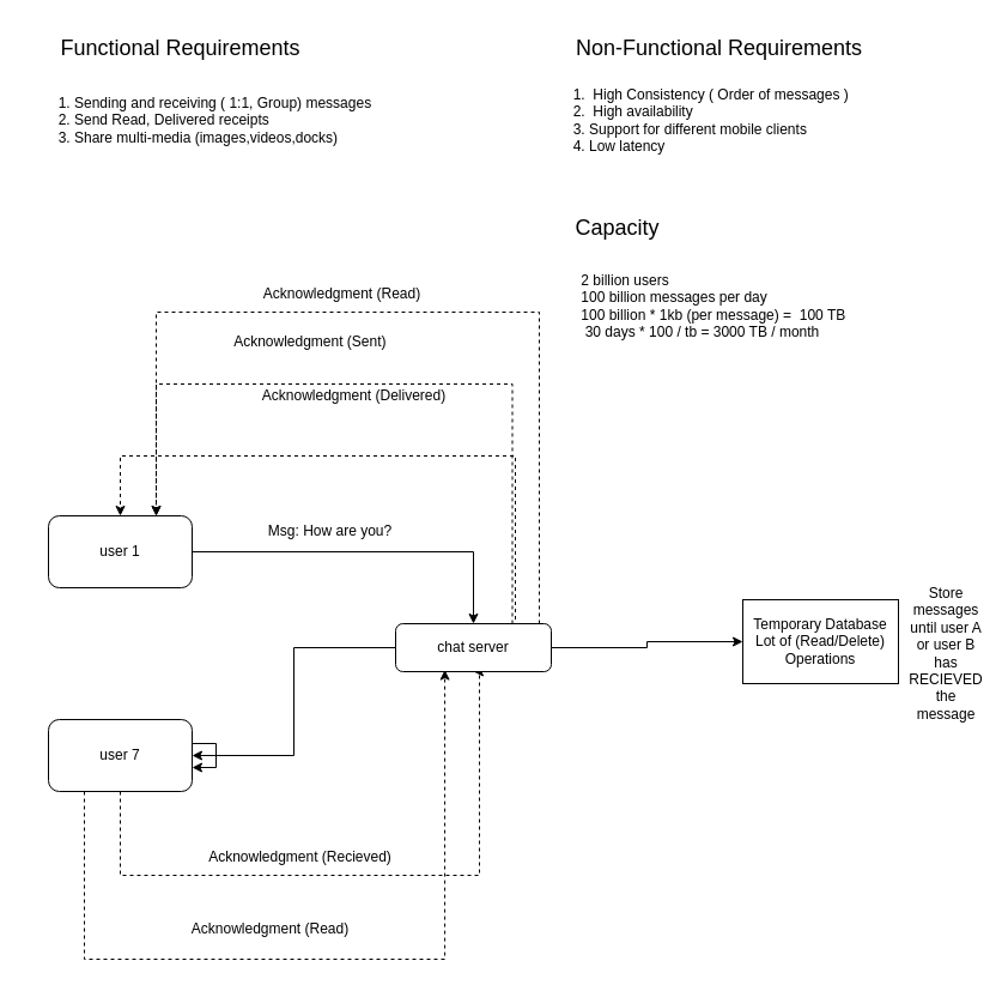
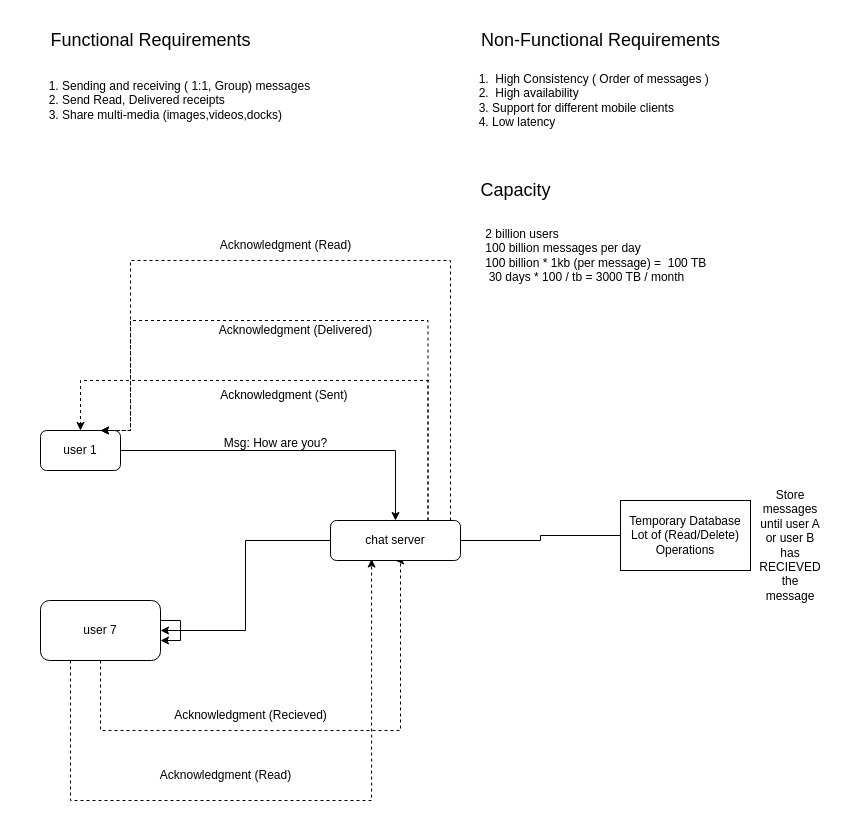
  <mxCell id="0" />
  <mxCell id="1" parent="0" />
  <mxCell id="2" value="&lt;font style=&quot;font-size: 18px;&quot;&gt;Functional Requirements&lt;/font&gt;" style="text;html=1;align=center;verticalAlign=middle;resizable=0;points=[];autosize=1;strokeColor=none;fillColor=none;" vertex="1" parent="1"><mxGeometry x="40" y="20" width="220" height="40" as="geometry" /></mxCell>
  <mxCell id="3" value="&lt;font style=&quot;font-size: 18px;&quot;&gt;Non-Functional Requirements&lt;/font&gt;" style="text;html=1;align=center;verticalAlign=middle;resizable=0;points=[];autosize=1;strokeColor=none;fillColor=none;" vertex="1" parent="1"><mxGeometry x="470" y="20" width="260" height="40" as="geometry" /></mxCell>
  <mxCell id="4" value="&lt;ol&gt;&lt;li&gt;Sending and receiving ( 1:1, Group) messages&lt;/li&gt;&lt;li&gt;Send Read, Delivered receipts&amp;nbsp;&lt;/li&gt;&lt;li style=&quot;&quot;&gt;Share multi-media (images,videos,docks)&lt;/li&gt;&lt;/ol&gt;" style="text;html=1;align=left;verticalAlign=middle;resizable=0;points=[];autosize=1;strokeColor=none;fillColor=none;" vertex="1" parent="1"><mxGeometry x="20" y="60" width="310" height="80" as="geometry" /></mxCell>
  <mxCell id="5" value="&lt;ol&gt;&lt;li&gt;&amp;nbsp;High Consistency ( Order of messages )&amp;nbsp;&lt;/li&gt;&lt;li&gt;&amp;nbsp;High availability&lt;/li&gt;&lt;li&gt;Support for different mobile clients&lt;/li&gt;&lt;li&gt;Low latency&lt;/li&gt;&lt;/ol&gt;" style="text;html=1;align=left;verticalAlign=middle;resizable=0;points=[];autosize=1;strokeColor=none;fillColor=none;" vertex="1" parent="1"><mxGeometry x="450" y="50" width="280" height="100" as="geometry" /></mxCell>
  <mxCell id="6" value="&lt;font style=&quot;font-size: 18px;&quot;&gt;Capacity&lt;/font&gt;" style="text;html=1;align=center;verticalAlign=middle;resizable=0;points=[];autosize=1;strokeColor=none;fillColor=none;" vertex="1" parent="1"><mxGeometry x="470" y="170" width="90" height="40" as="geometry" /></mxCell>
  <mxCell id="7" value="&amp;nbsp; &amp;nbsp; &amp;nbsp; &amp;nbsp; &amp;nbsp; 2 billion users&lt;br&gt;&amp;nbsp; &amp;nbsp; &amp;nbsp; &amp;nbsp; &amp;nbsp; 100 billion messages per day&lt;br&gt;&amp;nbsp; &amp;nbsp; &amp;nbsp; &amp;nbsp; &amp;nbsp; 100 billion * 1kb (per message) =&amp;nbsp; 100 TB&lt;br&gt;&amp;nbsp; &amp;nbsp; &amp;nbsp; &amp;nbsp; &amp;nbsp; &amp;nbsp;30 days * 100 / tb = 3000 TB / month&amp;nbsp;" style="text;html=1;align=left;verticalAlign=middle;resizable=0;points=[];autosize=1;strokeColor=none;fillColor=none;" vertex="1" parent="1"><mxGeometry x="450" y="220" width="280" height="70" as="geometry" /></mxCell>
  <mxCell id="8" style="edgeStyle=orthogonalEdgeStyle;rounded=0;orthogonalLoop=1;jettySize=auto;html=1;" edge="1" parent="1" source="9" target="17"><mxGeometry relative="1" as="geometry" /></mxCell>
- <mxCell id="9" value="user 1" style="rounded=1;whiteSpace=wrap;html=1;" vertex="1" parent="1"><mxGeometry x="40" y="430" width="120" height="60" as="geometry" /></mxCell>
+ <mxCell id="9" value="user 1" style="rounded=1;whiteSpace=wrap;html=1;" vertex="1" parent="1"><mxGeometry x="40" y="430" width="80" height="40" as="geometry" /></mxCell>
  <mxCell id="10" style="edgeStyle=orthogonalEdgeStyle;rounded=0;orthogonalLoop=1;jettySize=auto;html=1;entryX=0.5;entryY=1;entryDx=0;entryDy=0;dashed=1;" edge="1" parent="1" source="11" target="17"><mxGeometry relative="1" as="geometry"><Array as="points"><mxPoint x="100" y="730" /><mxPoint x="400" y="730" /></Array></mxGeometry></mxCell>
  <mxCell id="11" value="user 7" style="rounded=1;whiteSpace=wrap;html=1;" vertex="1" parent="1"><mxGeometry x="40" y="600" width="120" height="60" as="geometry" /></mxCell>
  <mxCell id="12" style="edgeStyle=orthogonalEdgeStyle;rounded=0;orthogonalLoop=1;jettySize=auto;html=1;entryX=1;entryY=0.5;entryDx=0;entryDy=0;" edge="1" parent="1" source="17" target="11"><mxGeometry relative="1" as="geometry" /></mxCell>
- <mxCell id="13" style="edgeStyle=orthogonalEdgeStyle;rounded=0;orthogonalLoop=1;jettySize=auto;html=1;" edge="1" parent="1" source="17" target="19"><mxGeometry relative="1" as="geometry" /></mxCell>
+ <mxCell id="13" style="edgeStyle=orthogonalEdgeStyle;rounded=0;orthogonalLoop=1;jettySize=auto;html=1;endArrow=none;" edge="1" parent="1" source="17" target="19"><mxGeometry relative="1" as="geometry" /></mxCell>
  <mxCell id="14" style="edgeStyle=orthogonalEdgeStyle;rounded=0;orthogonalLoop=1;jettySize=auto;html=1;exitX=0.75;exitY=0;exitDx=0;exitDy=0;entryX=0.5;entryY=0;entryDx=0;entryDy=0;dashed=1;" edge="1" parent="1" source="17" target="9"><mxGeometry relative="1" as="geometry"><Array as="points"><mxPoint x="430" y="380" /><mxPoint x="100" y="380" /></Array></mxGeometry></mxCell>
  <mxCell id="15" style="edgeStyle=orthogonalEdgeStyle;rounded=0;orthogonalLoop=1;jettySize=auto;html=1;exitX=0.75;exitY=0;exitDx=0;exitDy=0;entryX=0.75;entryY=0;entryDx=0;entryDy=0;dashed=1;" edge="1" parent="1" source="17" target="9"><mxGeometry relative="1" as="geometry"><Array as="points"><mxPoint x="428" y="320" /><mxPoint x="130" y="320" /></Array></mxGeometry></mxCell>
  <mxCell id="16" style="edgeStyle=orthogonalEdgeStyle;rounded=0;orthogonalLoop=1;jettySize=auto;html=1;entryX=0.75;entryY=0;entryDx=0;entryDy=0;dashed=1;" edge="1" parent="1" source="17" target="9"><mxGeometry relative="1" as="geometry"><Array as="points"><mxPoint x="450" y="260" /><mxPoint x="130" y="260" /></Array></mxGeometry></mxCell>
  <mxCell id="17" value="chat server" style="rounded=1;whiteSpace=wrap;html=1;" vertex="1" parent="1"><mxGeometry x="330" y="520" width="130" height="40" as="geometry" /></mxCell>
  <mxCell id="18" style="edgeStyle=orthogonalEdgeStyle;rounded=0;orthogonalLoop=1;jettySize=auto;html=1;exitX=0.5;exitY=1;exitDx=0;exitDy=0;" edge="1" parent="1" source="9" target="9"><mxGeometry relative="1" as="geometry" /></mxCell>
  <mxCell id="19" value="Temporary Database&lt;br&gt;Lot of (Read/Delete)&lt;br&gt;Operations" style="whiteSpace=wrap;html=1;rounded=0;" vertex="1" parent="1"><mxGeometry x="620" y="500" width="130" height="70" as="geometry" /></mxCell>
  <mxCell id="20" value="Msg: How are you?" style="text;html=1;align=center;verticalAlign=middle;resizable=0;points=[];autosize=1;strokeColor=none;fillColor=none;" vertex="1" parent="1"><mxGeometry x="210" y="428" width="130" height="30" as="geometry" /></mxCell>
- <mxCell id="21" value="Acknowledgment (Sent)&amp;nbsp;" style="text;html=1;align=center;verticalAlign=middle;resizable=0;points=[];autosize=1;strokeColor=none;fillColor=none;" vertex="1" parent="1"><mxGeometry x="185" y="270" width="150" height="30" as="geometry" /></mxCell>
+ <mxCell id="21" value="Acknowledgment (Sent)&amp;nbsp;" style="text;html=1;align=center;verticalAlign=middle;resizable=0;points=[];autosize=1;strokeColor=none;fillColor=none;" vertex="1" parent="1"><mxGeometry x="210" y="380" width="150" height="30" as="geometry" /></mxCell>
  <mxCell id="22" value="Acknowledgment&amp;nbsp;(Recieved)" style="text;html=1;align=center;verticalAlign=middle;resizable=0;points=[];autosize=1;strokeColor=none;fillColor=none;" vertex="1" parent="1"><mxGeometry x="160" y="700" width="180" height="30" as="geometry" /></mxCell>
  <mxCell id="23" value="Acknowledgment (Delivered)" style="text;html=1;align=center;verticalAlign=middle;resizable=0;points=[];autosize=1;strokeColor=none;fillColor=none;" vertex="1" parent="1"><mxGeometry x="205" y="315" width="180" height="30" as="geometry" /></mxCell>
  <mxCell id="24" style="edgeStyle=orthogonalEdgeStyle;rounded=0;orthogonalLoop=1;jettySize=auto;html=1;" edge="1" parent="1" source="11" target="11"><mxGeometry relative="1" as="geometry" /></mxCell>
  <mxCell id="25" style="edgeStyle=orthogonalEdgeStyle;rounded=0;orthogonalLoop=1;jettySize=auto;html=1;exitX=0.25;exitY=1;exitDx=0;exitDy=0;entryX=0.316;entryY=0.964;entryDx=0;entryDy=0;entryPerimeter=0;dashed=1;" edge="1" parent="1" source="11" target="17"><mxGeometry relative="1" as="geometry"><Array as="points"><mxPoint x="70" y="800" /><mxPoint x="371" y="800" /></Array></mxGeometry></mxCell>
  <mxCell id="26" value="Acknowledgment&amp;nbsp;(Read)" style="text;html=1;align=center;verticalAlign=middle;resizable=0;points=[];autosize=1;strokeColor=none;fillColor=none;" vertex="1" parent="1"><mxGeometry x="150" y="760" width="150" height="30" as="geometry" /></mxCell>
  <mxCell id="27" value="Acknowledgment&amp;nbsp;(Read)" style="text;html=1;align=center;verticalAlign=middle;resizable=0;points=[];autosize=1;strokeColor=none;fillColor=none;" vertex="1" parent="1"><mxGeometry x="210" y="230" width="150" height="30" as="geometry" /></mxCell>
  <mxCell id="28" value="Store messages until user A or user B has RECIEVED the message" style="text;html=1;strokeColor=none;fillColor=none;align=center;verticalAlign=middle;whiteSpace=wrap;rounded=0;" vertex="1" parent="1"><mxGeometry x="760" y="530" width="60" height="30" as="geometry" /></mxCell>
